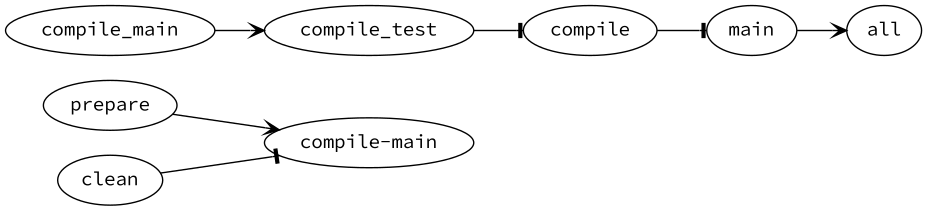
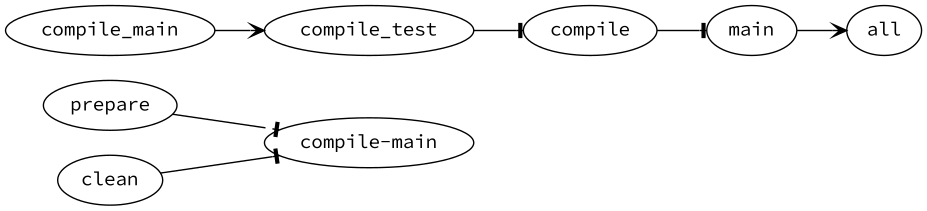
  digraph {
    fontname="Source Code Pro"
    rankdir=LR
    node [fontname="Source Code Pro"]
    edge [arrowhead=vee fontname="Source Code Pro"]
    prepare
    "compile-main"
    compile_main
    compile_test
    compile
    n6 [label=main]
    all
    clean
-   prepare -> "compile-main"
+   prepare -> "compile-main" [arrowhead=tee]
    compile_main -> compile_test
    compile_test -> compile [arrowhead=tee]
    compile -> n6 [arrowhead=tee]
    n6 -> all
    clean -> "compile-main" [arrowhead=tee]
  }
